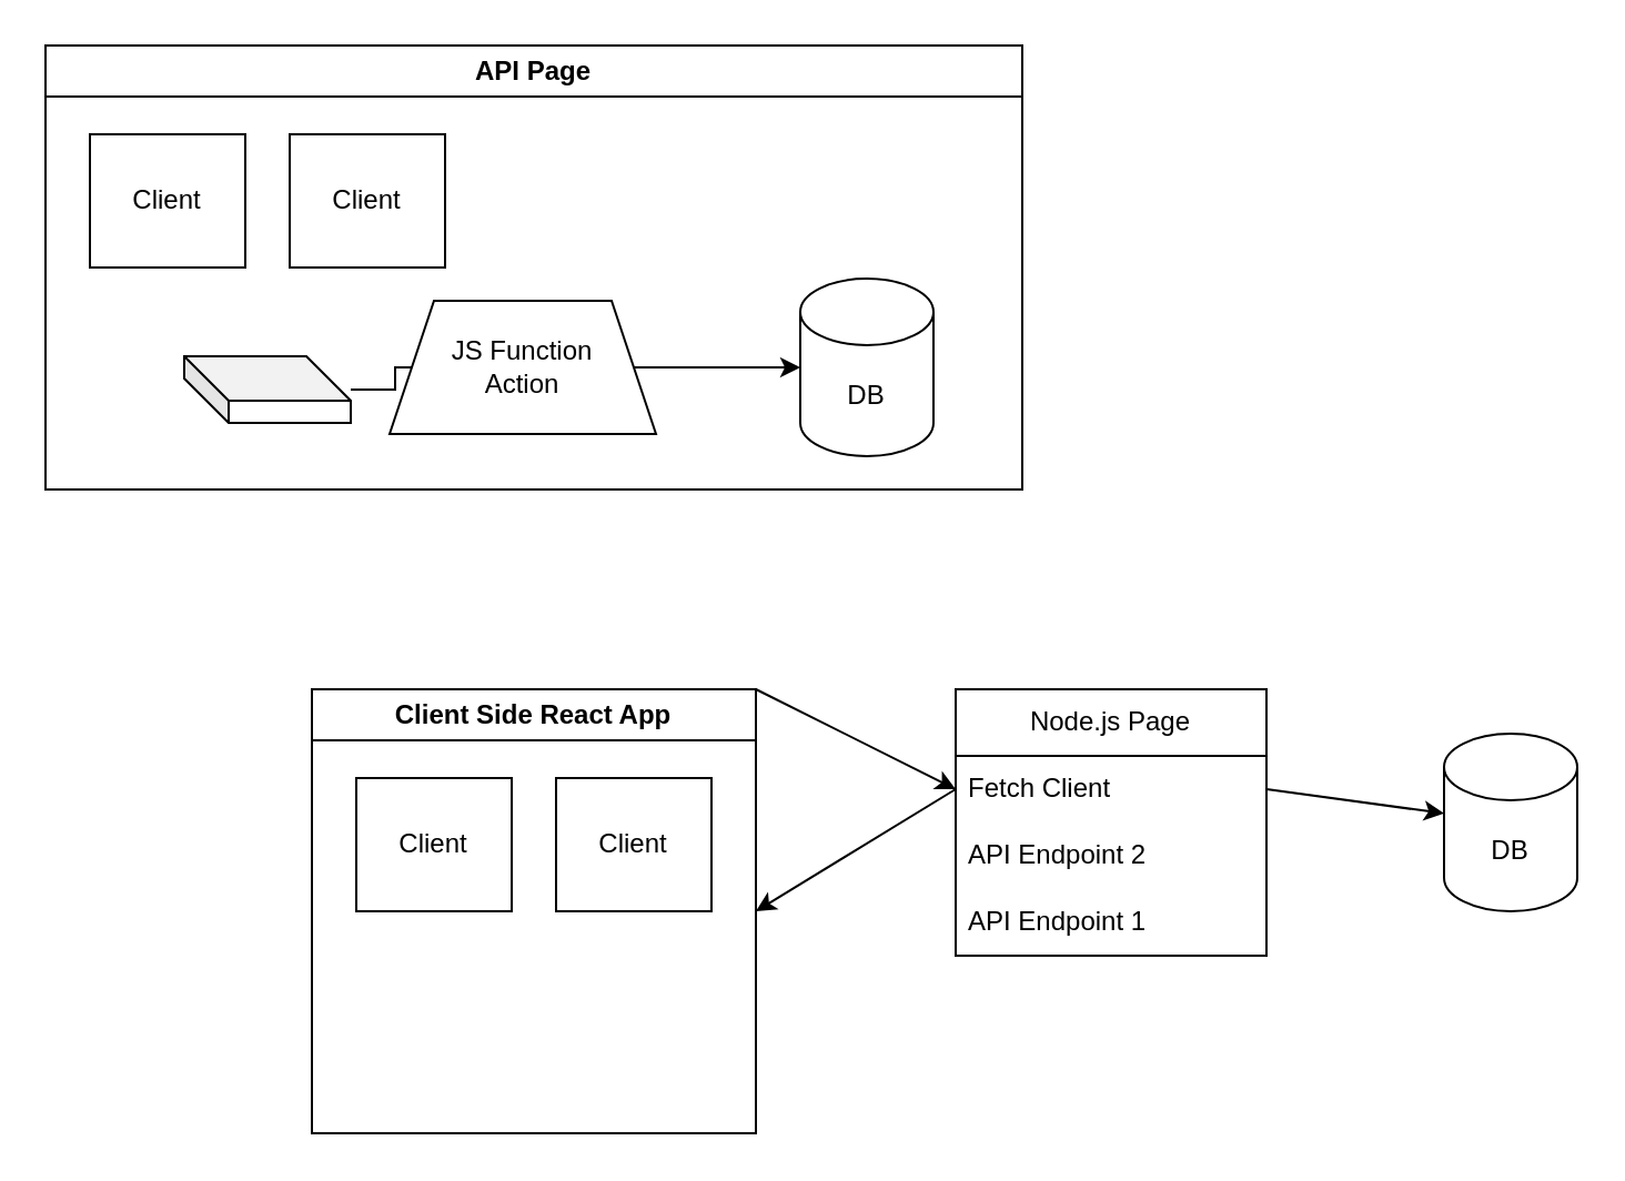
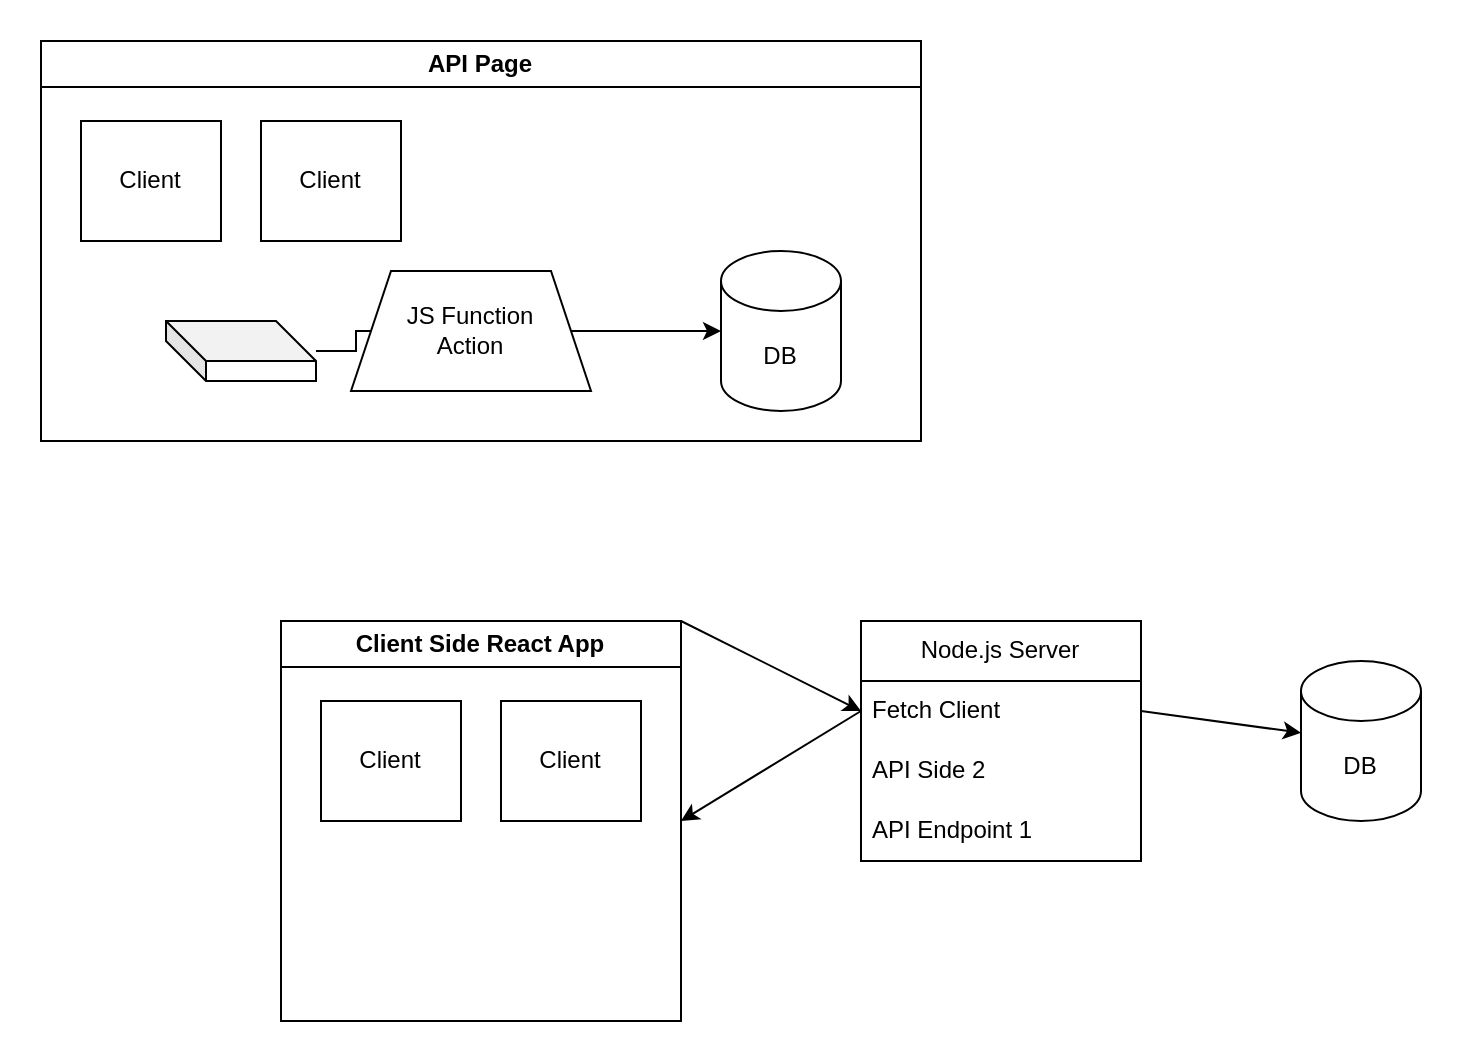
  <mxCell id="0" />
  <mxCell id="1" parent="0" />
  <mxCell id="2" value="API Page" style="swimlane;whiteSpace=wrap;html=1;" vertex="1" parent="1"><mxGeometry x="20" y="20" width="440" height="200" as="geometry" /></mxCell>
  <mxCell id="3" value="Client" style="rounded=0;whiteSpace=wrap;html=1;" vertex="1" parent="2"><mxGeometry x="20" y="40" width="70" height="60" as="geometry" /></mxCell>
  <mxCell id="4" value="Client" style="rounded=0;whiteSpace=wrap;html=1;" vertex="1" parent="2"><mxGeometry x="110" y="40" width="70" height="60" as="geometry" /></mxCell>
  <mxCell id="5" style="edgeStyle=orthogonalEdgeStyle;rounded=0;orthogonalLoop=1;jettySize=auto;html=1;" edge="1" parent="2" source="6" target="8"><mxGeometry relative="1" as="geometry" /></mxCell>
  <mxCell id="6" value="" style="shape=cube;whiteSpace=wrap;html=1;boundedLbl=1;backgroundOutline=1;darkOpacity=0.05;darkOpacity2=0.1;" vertex="1" parent="2"><mxGeometry x="62.5" y="140" width="75" height="30" as="geometry" /></mxCell>
  <mxCell id="7" style="edgeStyle=orthogonalEdgeStyle;rounded=0;orthogonalLoop=1;jettySize=auto;html=1;" edge="1" parent="2" source="8" target="9"><mxGeometry relative="1" as="geometry" /></mxCell>
  <mxCell id="8" value="JS Function &lt;br&gt;Action" style="shape=trapezoid;perimeter=trapezoidPerimeter;whiteSpace=wrap;html=1;fixedSize=1;" vertex="1" parent="2"><mxGeometry x="155" y="115" width="120" height="60" as="geometry" /></mxCell>
  <mxCell id="9" value="DB" style="shape=cylinder3;whiteSpace=wrap;html=1;boundedLbl=1;backgroundOutline=1;size=15;" vertex="1" parent="2"><mxGeometry x="340" y="105" width="60" height="80" as="geometry" /></mxCell>
- <mxCell id="10" value="Node.js Page" style="swimlane;fontStyle=0;childLayout=stackLayout;horizontal=1;startSize=30;horizontalStack=0;resizeParent=1;resizeParentMax=0;resizeLast=0;collapsible=1;marginBottom=0;whiteSpace=wrap;html=1;" vertex="1" parent="1"><mxGeometry x="430" y="310" width="140" height="120" as="geometry" /></mxCell>
+ <mxCell id="10" value="Node.js Server" style="swimlane;fontStyle=0;childLayout=stackLayout;horizontal=1;startSize=30;horizontalStack=0;resizeParent=1;resizeParentMax=0;resizeLast=0;collapsible=1;marginBottom=0;whiteSpace=wrap;html=1;" vertex="1" parent="1"><mxGeometry x="430" y="310" width="140" height="120" as="geometry" /></mxCell>
  <mxCell id="11" value="Fetch Client" style="text;strokeColor=none;fillColor=none;align=left;verticalAlign=middle;spacingLeft=4;spacingRight=4;overflow=hidden;points=[[0,0.5],[1,0.5]];portConstraint=eastwest;rotatable=0;whiteSpace=wrap;html=1;" vertex="1" parent="10"><mxGeometry y="30" width="140" height="30" as="geometry" /></mxCell>
- <mxCell id="12" value="API Endpoint 2" style="text;strokeColor=none;fillColor=none;align=left;verticalAlign=middle;spacingLeft=4;spacingRight=4;overflow=hidden;points=[[0,0.5],[1,0.5]];portConstraint=eastwest;rotatable=0;whiteSpace=wrap;html=1;" vertex="1" parent="10"><mxGeometry y="60" width="140" height="30" as="geometry" /></mxCell>
+ <mxCell id="12" value="API Side 2" style="text;strokeColor=none;fillColor=none;align=left;verticalAlign=middle;spacingLeft=4;spacingRight=4;overflow=hidden;points=[[0,0.5],[1,0.5]];portConstraint=eastwest;rotatable=0;whiteSpace=wrap;html=1;" vertex="1" parent="10"><mxGeometry y="60" width="140" height="30" as="geometry" /></mxCell>
  <mxCell id="13" value="API Endpoint 1" style="text;strokeColor=none;fillColor=none;align=left;verticalAlign=middle;spacingLeft=4;spacingRight=4;overflow=hidden;points=[[0,0.5],[1,0.5]];portConstraint=eastwest;rotatable=0;whiteSpace=wrap;html=1;" vertex="1" parent="10"><mxGeometry y="90" width="140" height="30" as="geometry" /></mxCell>
  <mxCell id="14" value="Client Side React App" style="swimlane;whiteSpace=wrap;html=1;" vertex="1" parent="1"><mxGeometry x="140" y="310" width="200" height="200" as="geometry" /></mxCell>
  <mxCell id="15" value="Client" style="rounded=0;whiteSpace=wrap;html=1;" vertex="1" parent="14"><mxGeometry x="20" y="40" width="70" height="60" as="geometry" /></mxCell>
  <mxCell id="16" value="Client" style="rounded=0;whiteSpace=wrap;html=1;" vertex="1" parent="14"><mxGeometry x="110" y="40" width="70" height="60" as="geometry" /></mxCell>
  <mxCell id="17" value="" style="endArrow=classic;html=1;rounded=0;exitX=1;exitY=0;exitDx=0;exitDy=0;entryX=0;entryY=0.5;entryDx=0;entryDy=0;" edge="1" parent="1" source="14" target="11"><mxGeometry width="50" height="50" relative="1" as="geometry"><mxPoint x="380" y="420" as="sourcePoint" /><mxPoint x="430" y="370" as="targetPoint" /></mxGeometry></mxCell>
  <mxCell id="18" value="DB" style="shape=cylinder3;whiteSpace=wrap;html=1;boundedLbl=1;backgroundOutline=1;size=15;" vertex="1" parent="1"><mxGeometry x="650" y="330" width="60" height="80" as="geometry" /></mxCell>
  <mxCell id="19" style="rounded=0;orthogonalLoop=1;jettySize=auto;html=1;exitX=1;exitY=0.5;exitDx=0;exitDy=0;" edge="1" parent="1" source="11" target="18"><mxGeometry relative="1" as="geometry" /></mxCell>
  <mxCell id="20" style="rounded=0;orthogonalLoop=1;jettySize=auto;html=1;entryX=1;entryY=0.5;entryDx=0;entryDy=0;exitX=0;exitY=0.5;exitDx=0;exitDy=0;" edge="1" parent="1" source="11" target="14"><mxGeometry relative="1" as="geometry"><mxPoint x="340" y="350" as="targetPoint" /></mxGeometry></mxCell>
